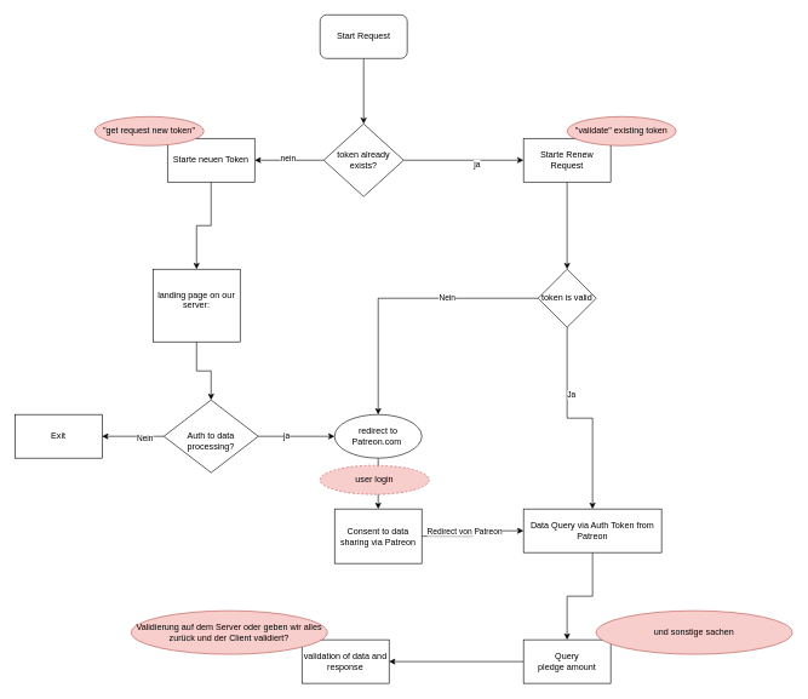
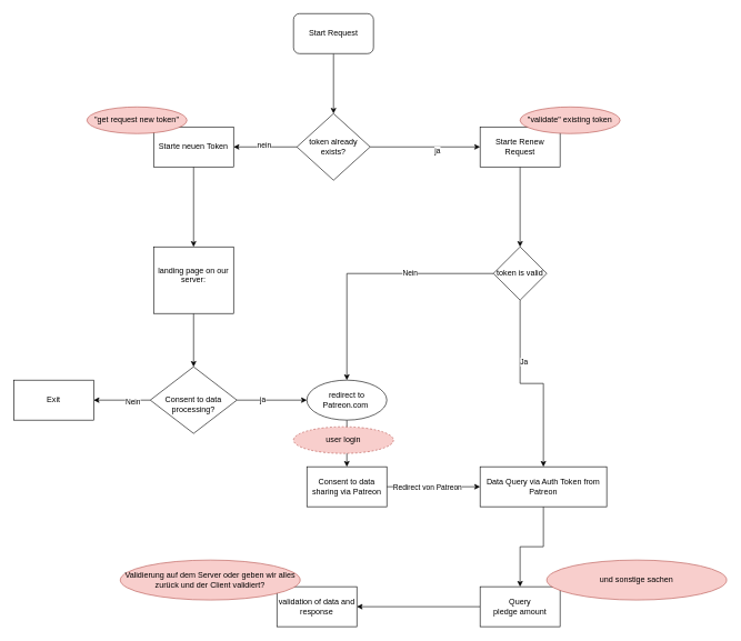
  <mxCell id="0" />
  <mxCell id="1" parent="0" />
  <mxCell id="2" style="edgeStyle=orthogonalEdgeStyle;rounded=0;orthogonalLoop=1;jettySize=auto;html=1;" edge="1" parent="1" source="3" target="8"><mxGeometry relative="1" as="geometry"><mxPoint x="500" y="190" as="targetPoint" /></mxGeometry></mxCell>
  <mxCell id="3" value="Start Request" style="rounded=1;whiteSpace=wrap;html=1;" vertex="1" parent="1"><mxGeometry x="440" y="20" width="120" height="60" as="geometry" /></mxCell>
  <mxCell id="4" style="edgeStyle=orthogonalEdgeStyle;rounded=0;orthogonalLoop=1;jettySize=auto;html=1;" edge="1" parent="1" source="8" target="10"><mxGeometry relative="1" as="geometry" /></mxCell>
  <mxCell id="5" value="nein" style="edgeLabel;html=1;align=center;verticalAlign=middle;resizable=0;points=[];" vertex="1" connectable="0" parent="4"><mxGeometry x="0.052" y="-4" relative="1" as="geometry"><mxPoint as="offset" /></mxGeometry></mxCell>
  <mxCell id="6" style="edgeStyle=orthogonalEdgeStyle;rounded=0;orthogonalLoop=1;jettySize=auto;html=1;" edge="1" parent="1" source="8" target="12"><mxGeometry relative="1" as="geometry" /></mxCell>
  <mxCell id="7" value="ja" style="edgeLabel;html=1;align=center;verticalAlign=middle;resizable=0;points=[];" vertex="1" connectable="0" parent="6"><mxGeometry x="0.216" y="-5" relative="1" as="geometry"><mxPoint as="offset" /></mxGeometry></mxCell>
  <mxCell id="8" value="token already exists?" style="rhombus;whiteSpace=wrap;html=1;" vertex="1" parent="1"><mxGeometry x="445" y="170" width="110" height="100" as="geometry" /></mxCell>
  <mxCell id="9" style="edgeStyle=orthogonalEdgeStyle;rounded=0;orthogonalLoop=1;jettySize=auto;html=1;entryX=0.5;entryY=0;entryDx=0;entryDy=0;" edge="1" parent="1" source="10" target="14"><mxGeometry relative="1" as="geometry" /></mxCell>
  <mxCell id="10" value="Starte neuen Token" style="rounded=0;whiteSpace=wrap;html=1;" vertex="1" parent="1"><mxGeometry x="230" y="190" width="120" height="60" as="geometry" /></mxCell>
  <mxCell id="11" style="edgeStyle=orthogonalEdgeStyle;rounded=0;orthogonalLoop=1;jettySize=auto;html=1;" edge="1" parent="1" source="12" target="35"><mxGeometry relative="1" as="geometry" /></mxCell>
  <mxCell id="12" value="Starte Renew Request" style="rounded=0;whiteSpace=wrap;html=1;" vertex="1" parent="1"><mxGeometry x="720" y="190" width="120" height="60" as="geometry" /></mxCell>
  <mxCell id="13" style="edgeStyle=orthogonalEdgeStyle;rounded=0;orthogonalLoop=1;jettySize=auto;html=1;" edge="1" parent="1" source="14" target="19"><mxGeometry relative="1" as="geometry"><mxPoint x="290" y="540" as="targetPoint" /></mxGeometry></mxCell>
- <mxCell id="14" value="&lt;div&gt;landing page on our server:&lt;/div&gt;&lt;div&gt;&lt;br&gt;&lt;/div&gt;" style="rounded=0;whiteSpace=wrap;html=1;" vertex="1" parent="1"><mxGeometry x="210" y="370" width="120" height="100" as="geometry" /></mxCell>
+ <mxCell id="14" value="&lt;div&gt;landing page on our server:&lt;/div&gt;&lt;div&gt;&lt;br&gt;&lt;/div&gt;" style="rounded=0;whiteSpace=wrap;html=1;" vertex="1" parent="1"><mxGeometry x="230" y="370" width="120" height="100" as="geometry" /></mxCell>
  <mxCell id="15" style="edgeStyle=orthogonalEdgeStyle;rounded=0;orthogonalLoop=1;jettySize=auto;html=1;" edge="1" parent="1" source="19" target="20"><mxGeometry relative="1" as="geometry" /></mxCell>
  <mxCell id="16" value="Nein" style="edgeLabel;html=1;align=center;verticalAlign=middle;resizable=0;points=[];" vertex="1" connectable="0" parent="15"><mxGeometry x="-0.365" y="2" relative="1" as="geometry"><mxPoint as="offset" /></mxGeometry></mxCell>
  <mxCell id="17" style="edgeStyle=orthogonalEdgeStyle;rounded=0;orthogonalLoop=1;jettySize=auto;html=1;entryX=0;entryY=0.5;entryDx=0;entryDy=0;" edge="1" parent="1" source="19" target="22"><mxGeometry relative="1" as="geometry" /></mxCell>
  <mxCell id="18" value="ja" style="edgeLabel;html=1;align=center;verticalAlign=middle;resizable=0;points=[];" vertex="1" connectable="0" parent="17"><mxGeometry x="-0.28" y="1" relative="1" as="geometry"><mxPoint as="offset" /></mxGeometry></mxCell>
- <mxCell id="19" value="&lt;br&gt;&lt;div&gt;Auth to data processing?&lt;/div&gt;" style="rhombus;whiteSpace=wrap;html=1;" vertex="1" parent="1"><mxGeometry x="225" y="550" width="130" height="100" as="geometry" /></mxCell>
+ <mxCell id="19" value="&lt;br&gt;&lt;div&gt;Consent to data processing?&lt;/div&gt;" style="rhombus;whiteSpace=wrap;html=1;" vertex="1" parent="1"><mxGeometry x="225" y="550" width="130" height="100" as="geometry" /></mxCell>
  <mxCell id="20" value="Exit" style="rounded=0;whiteSpace=wrap;html=1;" vertex="1" parent="1"><mxGeometry x="20" y="570" width="120" height="60" as="geometry" /></mxCell>
  <mxCell id="21" style="edgeStyle=orthogonalEdgeStyle;rounded=0;orthogonalLoop=1;jettySize=auto;html=1;" edge="1" parent="1" source="22" target="25"><mxGeometry relative="1" as="geometry" /></mxCell>
  <mxCell id="22" value="redirect to Patreon.com&amp;nbsp;" style="ellipse;whiteSpace=wrap;html=1;" vertex="1" parent="1"><mxGeometry x="460" y="570" width="120" height="60" as="geometry" /></mxCell>
  <mxCell id="23" style="edgeStyle=orthogonalEdgeStyle;rounded=0;orthogonalLoop=1;jettySize=auto;html=1;" edge="1" parent="1" source="25" target="27"><mxGeometry relative="1" as="geometry" /></mxCell>
  <mxCell id="24" value="Redirect von Patreon" style="edgeLabel;html=1;align=center;verticalAlign=middle;resizable=0;points=[];" vertex="1" connectable="0" parent="23"><mxGeometry x="0.564" y="4" relative="1" as="geometry"><mxPoint x="-49" y="4" as="offset" /></mxGeometry></mxCell>
- <mxCell id="25" value="Consent to data sharing via Patreon" style="rounded=0;whiteSpace=wrap;html=1;" vertex="1" parent="1"><mxGeometry x="460" y="700" width="120" height="75" as="geometry" /></mxCell>
+ <mxCell id="25" value="Consent to data sharing via Patreon" style="rounded=0;whiteSpace=wrap;html=1;" vertex="1" parent="1"><mxGeometry x="460" y="700" width="120" height="60" as="geometry" /></mxCell>
  <mxCell id="26" style="edgeStyle=orthogonalEdgeStyle;rounded=0;orthogonalLoop=1;jettySize=auto;html=1;" edge="1" parent="1" source="27" target="29"><mxGeometry relative="1" as="geometry" /></mxCell>
  <mxCell id="27" value="Data Query via Auth Token from Patreon" style="rounded=0;whiteSpace=wrap;html=1;" vertex="1" parent="1"><mxGeometry x="720" y="700" width="190" height="60" as="geometry" /></mxCell>
  <mxCell id="28" style="edgeStyle=orthogonalEdgeStyle;rounded=0;orthogonalLoop=1;jettySize=auto;html=1;" edge="1" parent="1" source="29" target="30"><mxGeometry relative="1" as="geometry" /></mxCell>
  <mxCell id="29" value="&lt;div&gt;Query &lt;br&gt;&lt;/div&gt;&lt;div&gt;pledge amount&lt;br&gt;&lt;/div&gt;" style="rounded=0;whiteSpace=wrap;html=1;" vertex="1" parent="1"><mxGeometry x="720" y="880" width="120" height="60" as="geometry" /></mxCell>
  <mxCell id="30" value="validation of data and response" style="rounded=0;whiteSpace=wrap;html=1;" vertex="1" parent="1"><mxGeometry x="415" y="880" width="120" height="60" as="geometry" /></mxCell>
  <mxCell id="31" style="edgeStyle=orthogonalEdgeStyle;rounded=0;orthogonalLoop=1;jettySize=auto;html=1;" edge="1" parent="1" source="35" target="22"><mxGeometry relative="1" as="geometry" /></mxCell>
  <mxCell id="32" value="Nein" style="edgeLabel;html=1;align=center;verticalAlign=middle;resizable=0;points=[];" vertex="1" connectable="0" parent="31"><mxGeometry x="-0.336" y="-2" relative="1" as="geometry"><mxPoint as="offset" /></mxGeometry></mxCell>
  <mxCell id="33" style="edgeStyle=orthogonalEdgeStyle;rounded=0;orthogonalLoop=1;jettySize=auto;html=1;" edge="1" parent="1" source="35" target="27"><mxGeometry relative="1" as="geometry" /></mxCell>
  <mxCell id="34" value="Ja" style="edgeLabel;html=1;align=center;verticalAlign=middle;resizable=0;points=[];" vertex="1" connectable="0" parent="33"><mxGeometry x="-0.352" y="5" relative="1" as="geometry"><mxPoint as="offset" /></mxGeometry></mxCell>
  <mxCell id="35" value="token is valid" style="rhombus;whiteSpace=wrap;html=1;" vertex="1" parent="1"><mxGeometry x="740" y="370" width="80" height="80" as="geometry" /></mxCell>
  <mxCell id="36" value="Validierung auf dem Server oder geben wir alles zurück und der Client validiert?" style="ellipse;whiteSpace=wrap;html=1;fillColor=#f8cecc;strokeColor=#b85450;" vertex="1" parent="1"><mxGeometry x="180" y="840" width="270" height="60" as="geometry" /></mxCell>
  <mxCell id="37" value="und sonstige sachen" style="ellipse;whiteSpace=wrap;html=1;fillColor=#f8cecc;strokeColor=#b85450;" vertex="1" parent="1"><mxGeometry x="820" y="840" width="270" height="60" as="geometry" /></mxCell>
  <mxCell id="38" value="user login" style="ellipse;whiteSpace=wrap;html=1;fillColor=#f8cecc;strokeColor=#b85450;dashed=1;" vertex="1" parent="1"><mxGeometry x="440" y="640" width="150" height="40" as="geometry" /></mxCell>
  <mxCell id="39" value="&quot;get request new token&quot;" style="ellipse;whiteSpace=wrap;html=1;fillColor=#f8cecc;strokeColor=#b85450;" vertex="1" parent="1"><mxGeometry x="130" y="160" width="150" height="40" as="geometry" /></mxCell>
  <mxCell id="40" value="&quot;validate&quot; existing token" style="ellipse;whiteSpace=wrap;html=1;fillColor=#f8cecc;strokeColor=#b85450;" vertex="1" parent="1"><mxGeometry x="780" y="160" width="150" height="40" as="geometry" /></mxCell>
